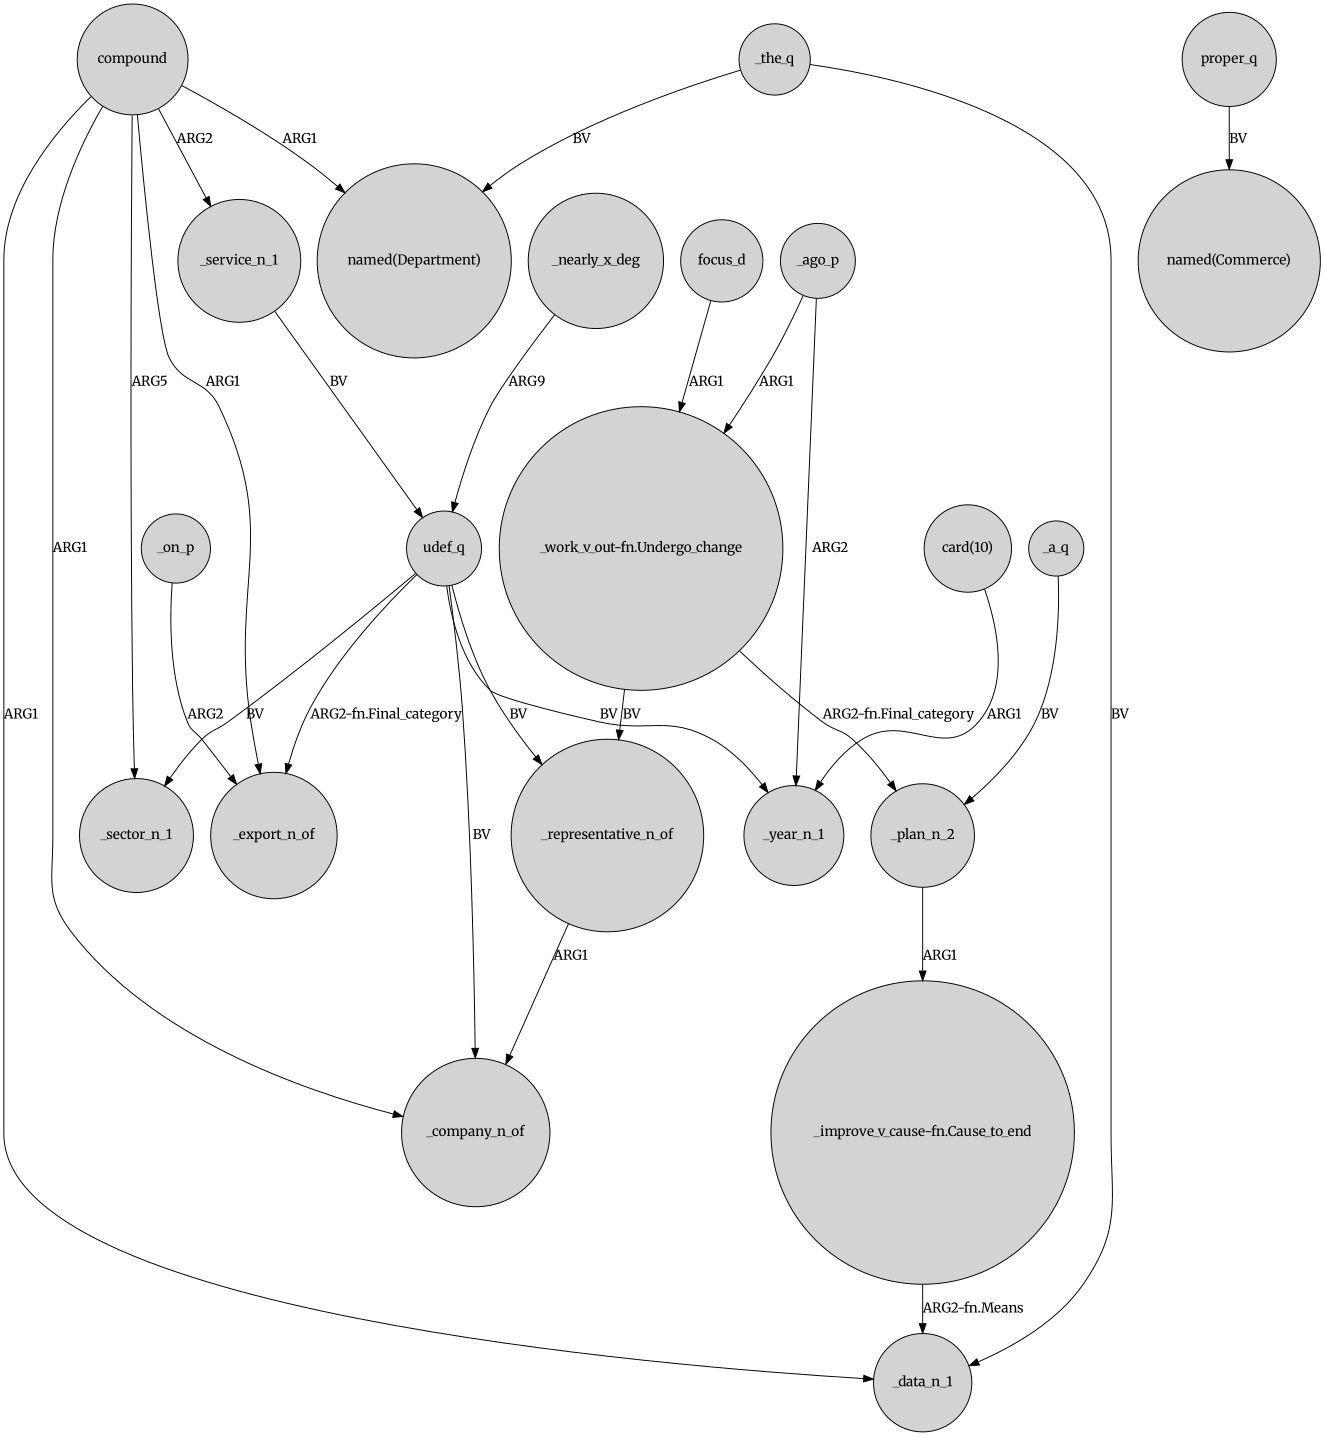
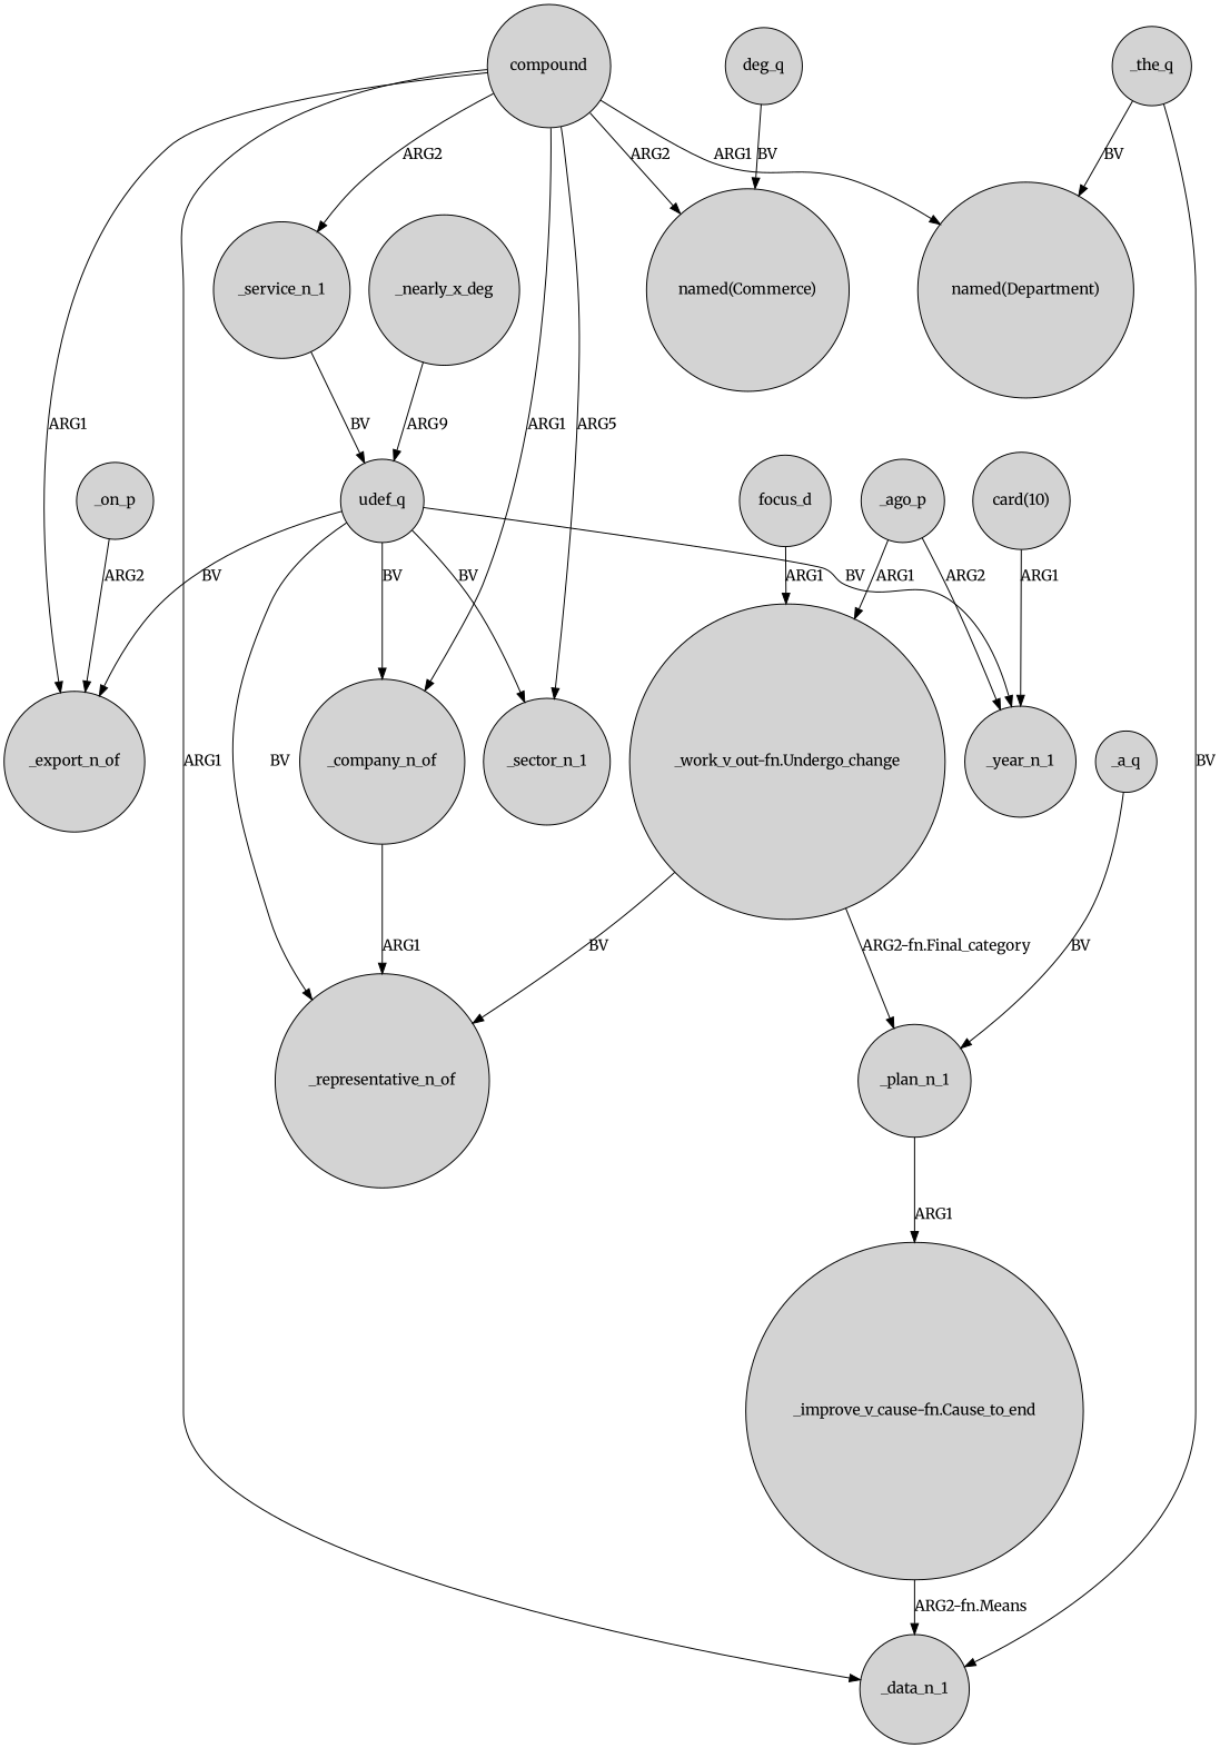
  digraph {
    fontname=Merriweather
    node [fontname=Merriweather shape=circle style=filled]
    edge [fontname=Merriweather]
    _on_p
    _export_n_of
    focus_d
    "_work_v_out-fn.Undergo_change"
    _representative_n_of
-   _plan_n_1 [label=_plan_n_2]
+   _plan_n_1
    _ago_p
    _year_n_1
    _company_n_of
    "_improve_v_cause-fn.Cause_to_end"
    udef_q
    _sector_n_1
    _service_n_1
    compound
    _data_n_1
    "named(Department)"
    "named(Commerce)"
    _the_q
-   proper_q
+   proper_q [label=deg_q]
    _a_q
    "card(10)"
    _nearly_x_deg
    _on_p -> _export_n_of [label=ARG2]
    focus_d -> "_work_v_out-fn.Undergo_change" [label=ARG1]
    "_work_v_out-fn.Undergo_change" -> _representative_n_of [label=BV]
    "_work_v_out-fn.Undergo_change" -> _plan_n_1 [label="ARG2-fn.Final_category"]
-   _representative_n_of -> _company_n_of [label=ARG1]
+   _company_n_of -> _representative_n_of [label=ARG1]
    _plan_n_1 -> "_improve_v_cause-fn.Cause_to_end" [label=ARG1]
    _ago_p -> "_work_v_out-fn.Undergo_change" [label=ARG1]
    _ago_p -> _year_n_1 [label=ARG2]
    "_improve_v_cause-fn.Cause_to_end" -> _data_n_1 [label="ARG2-fn.Means"]
-   udef_q -> _export_n_of [label="ARG2-fn.Final_category"]
+   udef_q -> _export_n_of [label=BV]
    udef_q -> _representative_n_of [label=BV]
    udef_q -> _year_n_1 [label=BV]
    udef_q -> _company_n_of [label=BV]
    udef_q -> _sector_n_1 [label=BV]
    _service_n_1 -> udef_q [label=BV]
    compound -> _export_n_of [label=ARG1]
    compound -> _company_n_of [label=ARG1]
    compound -> _sector_n_1 [label=ARG5]
    compound -> _service_n_1 [label=ARG2]
    compound -> _data_n_1 [label=ARG1]
    compound -> "named(Department)" [label=ARG1]
+   compound -> "named(Commerce)" [label=ARG2]
    _the_q -> _data_n_1 [label=BV]
    _the_q -> "named(Department)" [label=BV]
    proper_q -> "named(Commerce)" [label=BV]
    _a_q -> _plan_n_1 [label=BV]
    "card(10)" -> _year_n_1 [label=ARG1]
    _nearly_x_deg -> udef_q [label=ARG9]
  }
